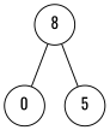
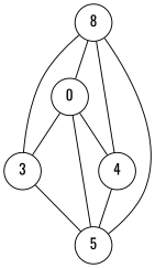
  graph {
    fontname=Oswald
    fontsize=12
    node [fontname=Oswald shape=circle]
    edge [fontname=Oswald]
    n1 [label=8]
    n2 [label=0]
+   3
+   4
    5
    n1 -- n2
+   n1 -- 3
+   n1 -- 4
    n1 -- 5
+   n2 -- 3
+   n2 -- 4
+   n2 -- 5
+   3 -- 5
+   4 -- 5
  }
